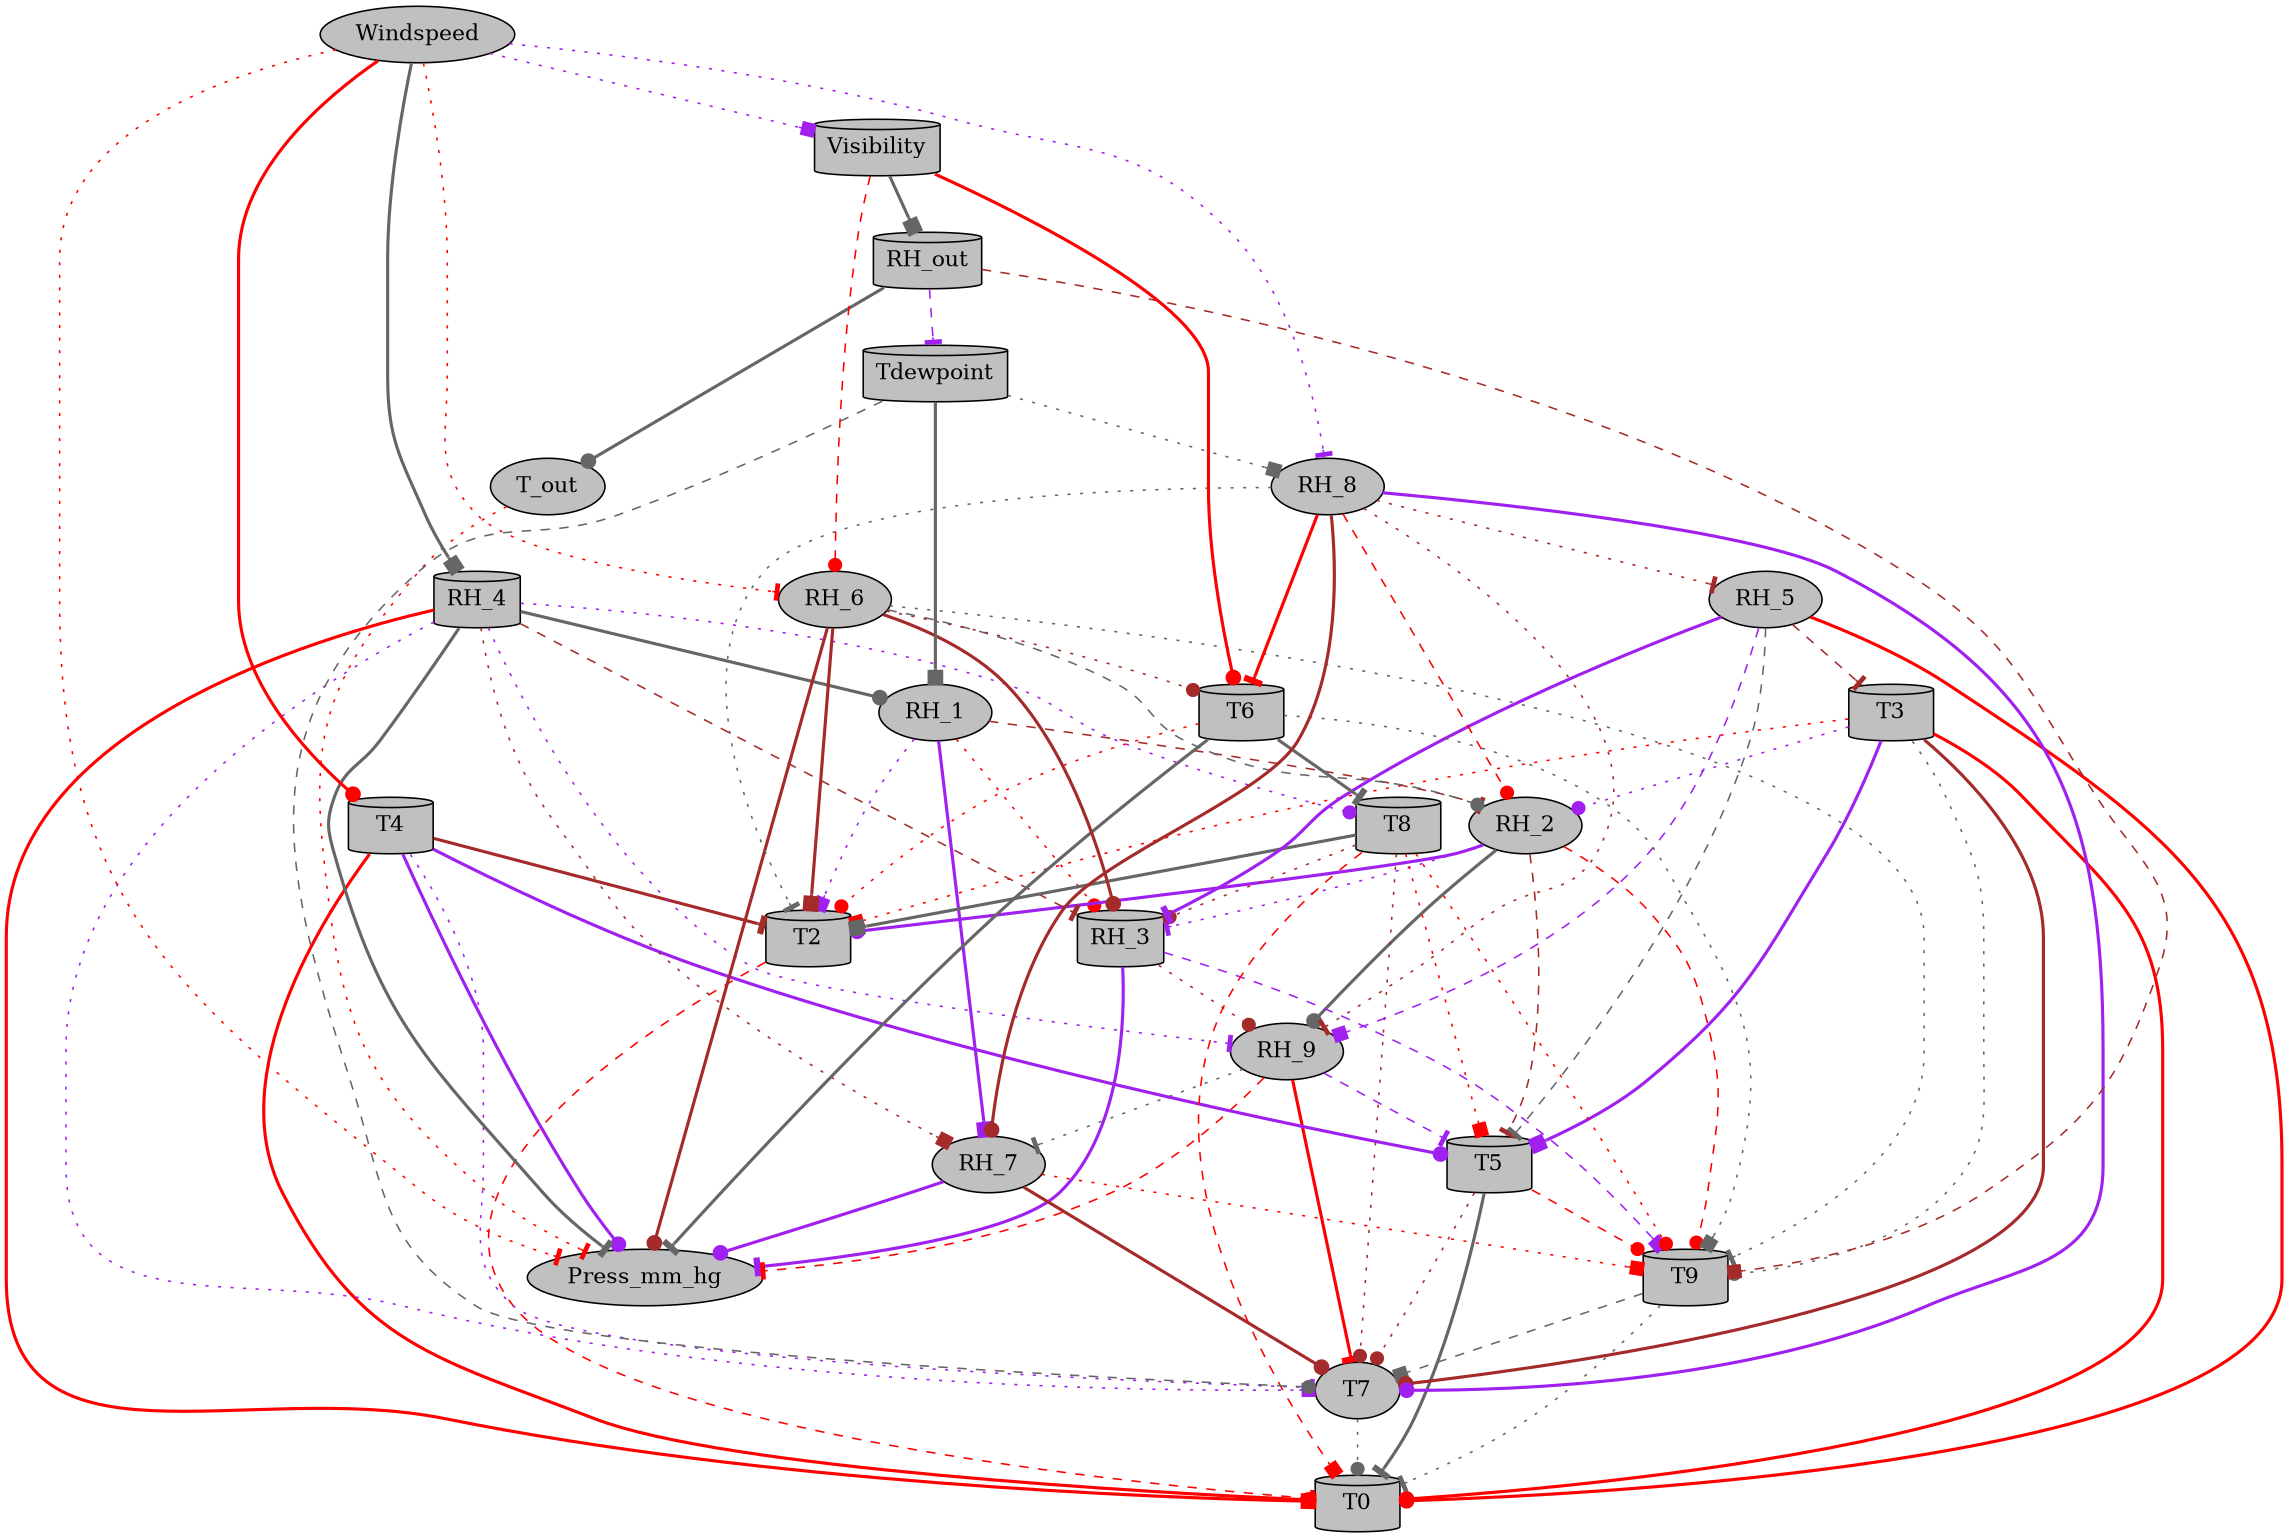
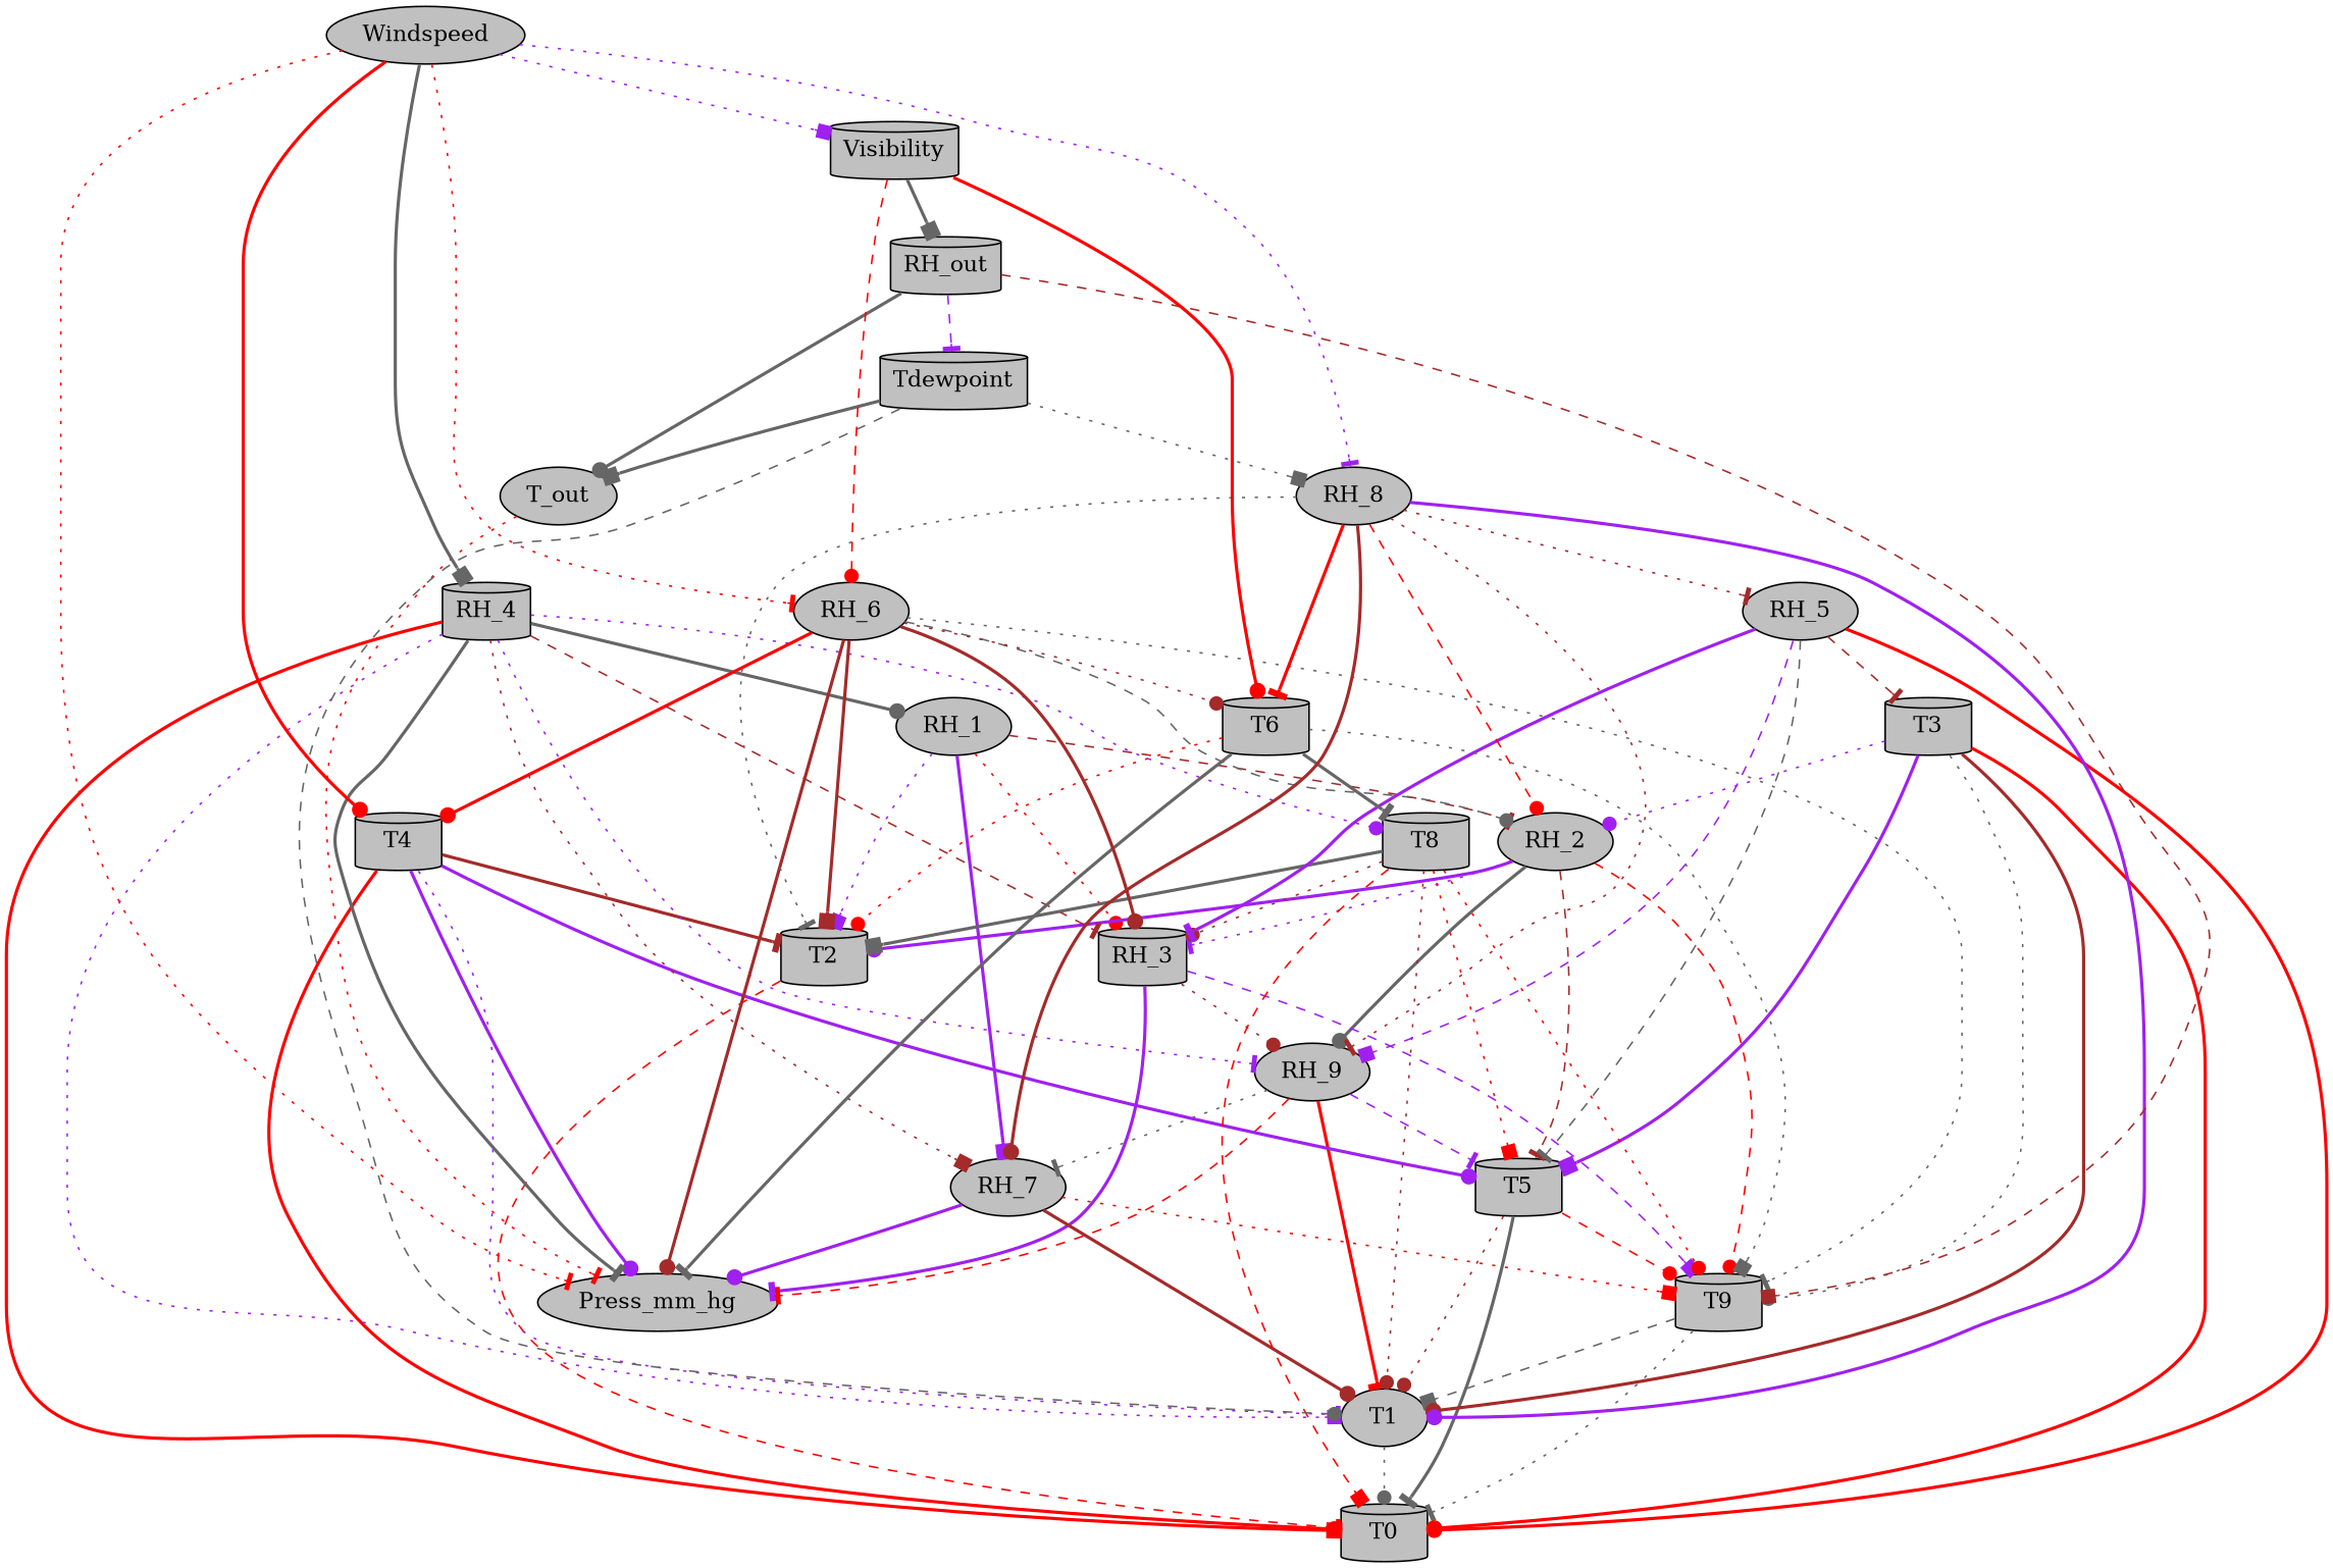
  strict digraph {
    node [fillcolor=gray shape=cylinder style=filled]
    edge [arrowhead=dot color=red style=bold]
    n1 [label=T0]
    RH_1 [shape=ellipse]
    T2
    RH_2 [shape=ellipse]
    RH_3
    RH_7 [shape=ellipse]
    T5
    T9
    RH_9 [shape=ellipse]
    Press_mm_hg [shape=ellipse]
-   T7 [shape=ellipse]
+   T7 [shape=ellipse label=T1]
    T3
    T4
    RH_4
    T8
    RH_5 [shape=ellipse]
    T6
    RH_6 [shape=ellipse]
    RH_8 [shape=ellipse]
    T_out [shape=ellipse]
    RH_out
    Tdewpoint
    Windspeed [shape=ellipse]
    Visibility
    RH_1 -> T2 [arrowhead=box color=purple style=dotted]
    RH_1 -> RH_2 [arrowhead=tee color=brown style=dashed]
    RH_1 -> RH_3 [style=dotted]
    RH_1 -> RH_7 [arrowhead=box color=purple]
    T2 -> n1 [arrowhead=tee style=dashed]
    RH_2 -> T2 [color=purple]
    RH_2 -> RH_3 [arrowhead=tee color=purple style=dotted]
    RH_2 -> T5 [arrowhead=tee color=brown style=dashed]
    RH_2 -> T9 [style=dashed]
    RH_2 -> RH_9 [color=gray40]
    RH_3 -> T9 [arrowhead=box color=purple style=dashed]
    RH_3 -> RH_9 [color=brown style=dotted]
    RH_3 -> Press_mm_hg [arrowhead=tee color=purple]
    RH_7 -> T9 [arrowhead=box style=dotted]
    RH_7 -> Press_mm_hg [color=purple]
    RH_7 -> T7 [color=brown]
    T5 -> n1 [arrowhead=tee color=gray40]
    T5 -> T9 [style=dashed]
    T5 -> T7 [color=brown style=dotted]
    T9 -> n1 [arrowhead=tee color=gray40 style=dotted]
    T9 -> T7 [arrowhead=box color=gray40 style=dashed]
    RH_9 -> RH_7 [arrowhead=tee color=gray40 style=dotted]
    RH_9 -> T5 [arrowhead=tee color=purple style=dashed]
    RH_9 -> Press_mm_hg [arrowhead=tee style=dashed]
    RH_9 -> T7 [arrowhead=tee]
    T7 -> n1 [color=gray40 style=dotted]
    T3 -> n1
-   T3 -> T2 [arrowhead=box style=dotted]
    T3 -> RH_2 [color=purple style=dotted]
    T3 -> T5 [arrowhead=box color=purple]
    T3 -> T9 [color=gray40 style=dotted]
    T3 -> T7 [color=brown]
    T4 -> n1
    T4 -> T2 [arrowhead=tee color=brown]
    T4 -> T5 [color=purple]
    T4 -> Press_mm_hg [color=purple]
    T4 -> T7 [arrowhead=tee color=purple style=dotted]
    RH_4 -> n1 [arrowhead=box]
    RH_4 -> RH_1 [color=gray40]
    RH_4 -> RH_3 [arrowhead=tee color=brown style=dashed]
    RH_4 -> RH_7 [arrowhead=box color=brown style=dotted]
    RH_4 -> RH_9 [arrowhead=tee color=purple style=dotted]
    RH_4 -> Press_mm_hg [arrowhead=tee color=gray40]
    RH_4 -> T7 [arrowhead=box color=purple style=dotted]
    RH_4 -> T8 [color=purple style=dotted]
    T8 -> n1 [arrowhead=box style=dashed]
    T8 -> T2 [arrowhead=box color=gray40]
    T8 -> RH_3 [color=brown style=dotted]
    T8 -> T5 [arrowhead=box style=dotted]
    T8 -> T9 [style=dotted]
    T8 -> T7 [color=brown style=dotted]
    RH_5 -> n1
    RH_5 -> RH_3 [arrowhead=tee color=purple]
    RH_5 -> T5 [arrowhead=tee color=gray40 style=dashed]
    RH_5 -> RH_9 [arrowhead=box color=purple style=dashed]
    RH_5 -> T3 [arrowhead=tee color=brown style=dashed]
    T6 -> T2 [style=dotted]
    T6 -> T9 [arrowhead=box color=gray40 style=dotted]
    T6 -> Press_mm_hg [arrowhead=tee color=gray40]
    T6 -> T8 [arrowhead=tee color=gray40]
    RH_6 -> T2 [arrowhead=box color=brown]
    RH_6 -> RH_2 [color=gray40 style=dashed]
    RH_6 -> RH_3 [color=brown]
    RH_6 -> T9 [arrowhead=tee color=gray40 style=dotted]
    RH_6 -> Press_mm_hg [color=brown]
+   RH_6 -> T4
    RH_6 -> T6 [color=brown style=dotted]
    RH_8 -> T2 [arrowhead=tee color=gray40 style=dotted]
    RH_8 -> RH_2 [style=dashed]
    RH_8 -> RH_7 [color=brown]
    RH_8 -> RH_9 [arrowhead=tee color=brown style=dotted]
    RH_8 -> T7 [color=purple]
    RH_8 -> RH_5 [arrowhead=tee color=brown style=dotted]
    RH_8 -> T6 [arrowhead=tee]
    T_out -> Press_mm_hg [arrowhead=tee style=dotted]
    RH_out -> T9 [arrowhead=box color=brown style=dashed]
    RH_out -> T_out [color=gray40]
    RH_out -> Tdewpoint [arrowhead=tee color=purple style=dashed]
    Tdewpoint -> T7 [color=gray40 style=dashed]
    Tdewpoint -> RH_8 [arrowhead=box color=gray40 style=dotted]
-   Tdewpoint -> RH_1 [arrowhead=box color=gray40]
+   Tdewpoint -> T_out [arrowhead=box color=gray40]
    Windspeed -> Press_mm_hg [arrowhead=tee style=dotted]
    Windspeed -> T4
    Windspeed -> RH_4 [arrowhead=box color=gray40]
    Windspeed -> RH_6 [arrowhead=tee style=dotted]
    Windspeed -> RH_8 [arrowhead=tee color=purple style=dotted]
    Windspeed -> Visibility [arrowhead=box color=purple style=dotted]
    Visibility -> T6
    Visibility -> RH_6 [style=dashed]
    Visibility -> RH_out [arrowhead=box color=gray40]
  }
